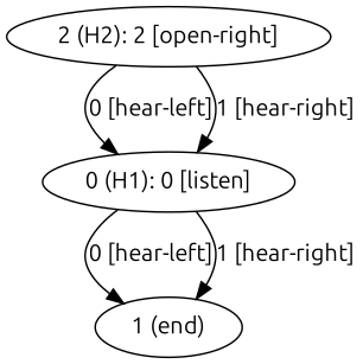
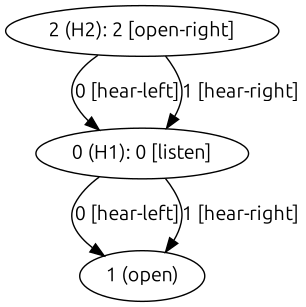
  digraph {
    fontname=Ubuntu
    node [fontname=Ubuntu]
    edge [fontname=Ubuntu]
    n1 [label="0 (H1): 0 [listen]"]
-   n2 [label="1 (end)"]
+   n2 [label="1 (open)"]
    n3 [label="2 (H2): 2 [open-right]"]
    n1 -> n2 [label="0 [hear-left]"]
    n1 -> n2 [label="1 [hear-right]"]
    n3 -> n1 [label="0 [hear-left]"]
    n3 -> n1 [label="1 [hear-right]"]
  }
